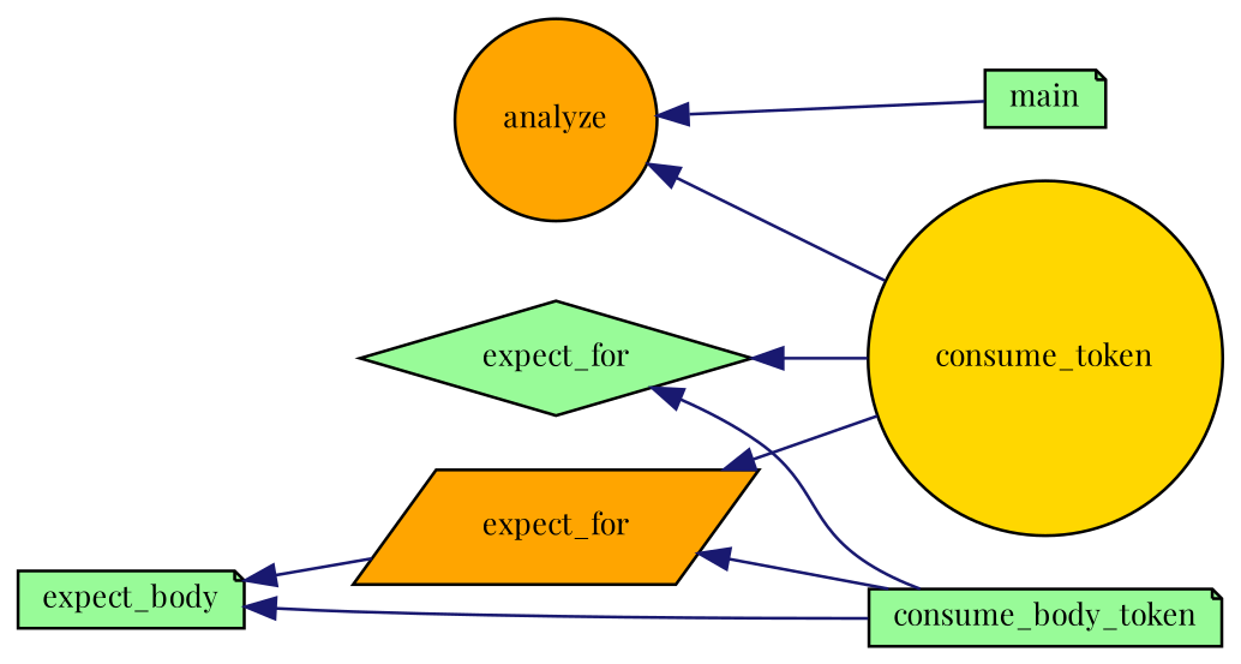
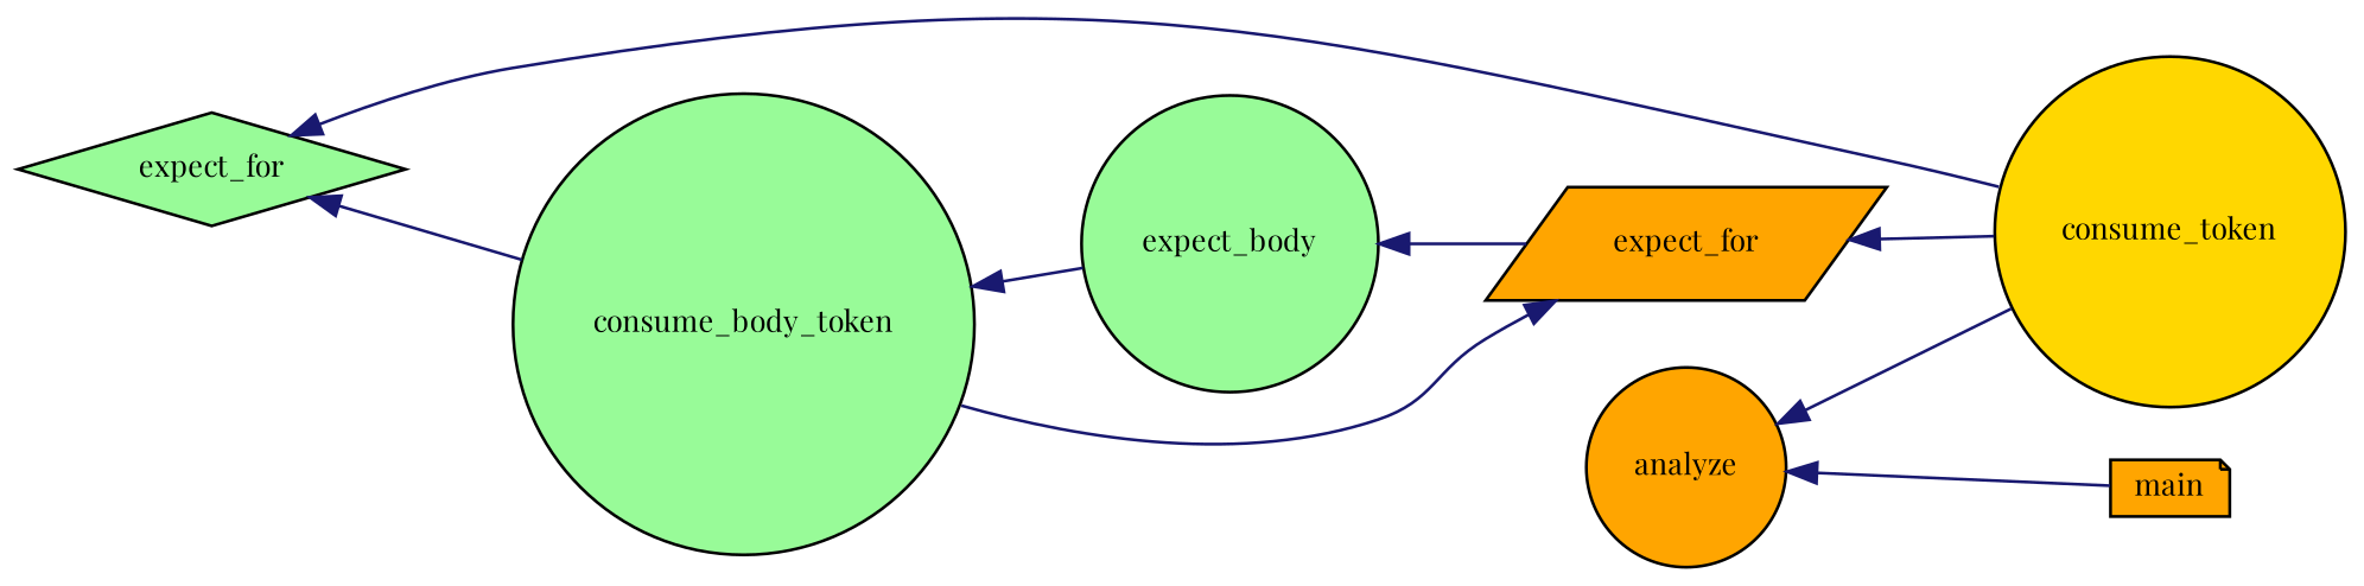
  digraph {
    fontname="Playfair Display"
    rankdir=LR
    node [color=black fillcolor=palegreen fontname="Playfair Display" fontsize=10 shape=circle style=filled]
    edge [color=midnightblue dir=back fontname="Playfair Display" fontsize=10 labelfontname=Helvetica labelfontsize=10 style=solid]
    n1 [fontcolor=black height=0.2 label=expect_for shape=diamond width=0.4]
    n2 [fillcolor=gold height=0.2 label=consume_token width=0.4]
-   n3 [height=0.2 label=consume_body_token shape=note width=0.4]
-   n4 [height=0.2 label=expect_body shape=note width=0.4]
+   n3 [height=0.2 label=consume_body_token width=0.4]
+   n4 [height=0.2 label=expect_body width=0.4]
    n5 [fillcolor=orange height=0.2 label=analyze width=0.4]
-   n6 [height=0.2 label=main shape=note width=0.4]
+   n6 [fillcolor=orange height=0.2 label=main shape=note width=0.4]
    n7 [fillcolor=orange height=0.2 label=expect_for shape=parallelogram width=0.4]
    n1 -> n2
    n1 -> n3
-   n4 -> n3
+   n3 -> n4
    n4 -> n7
    n5 -> n2
    n5 -> n6
    n7 -> n2
    n7 -> n3
  }
